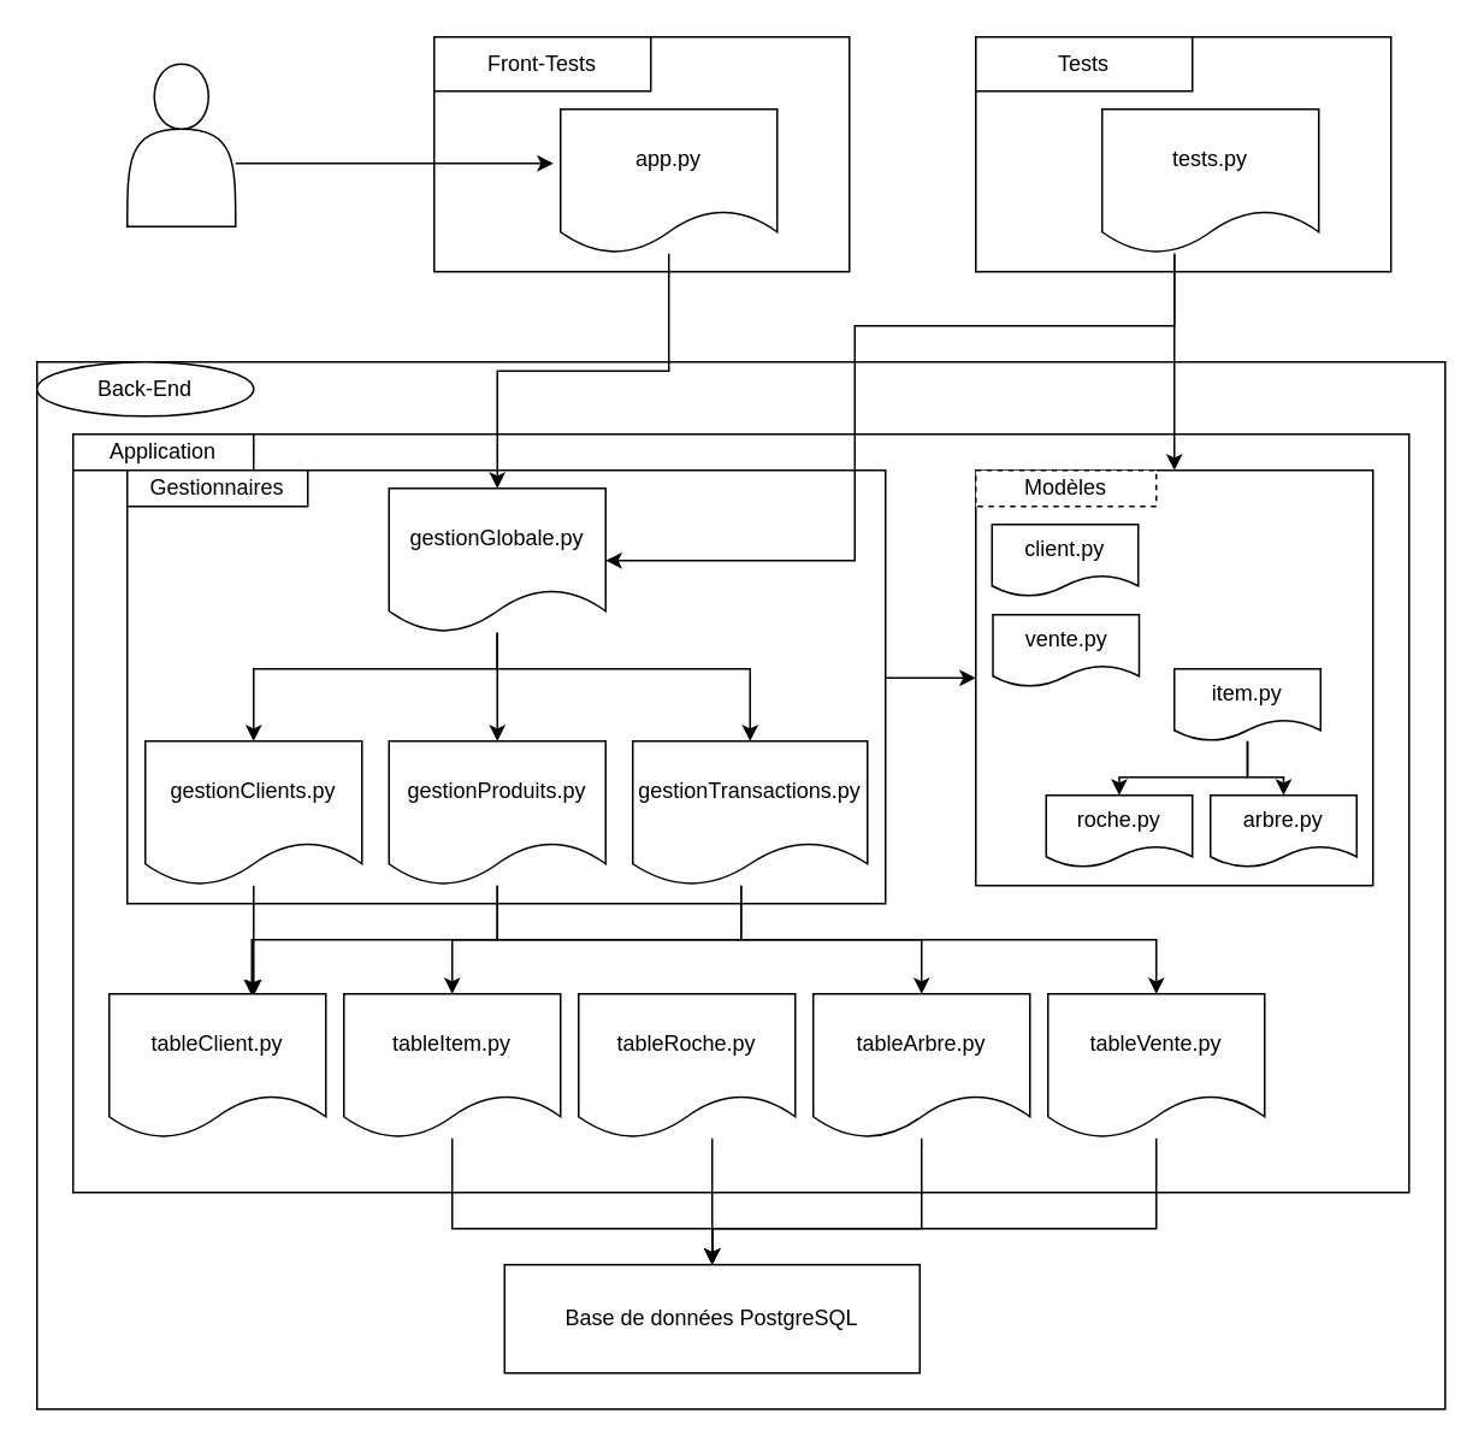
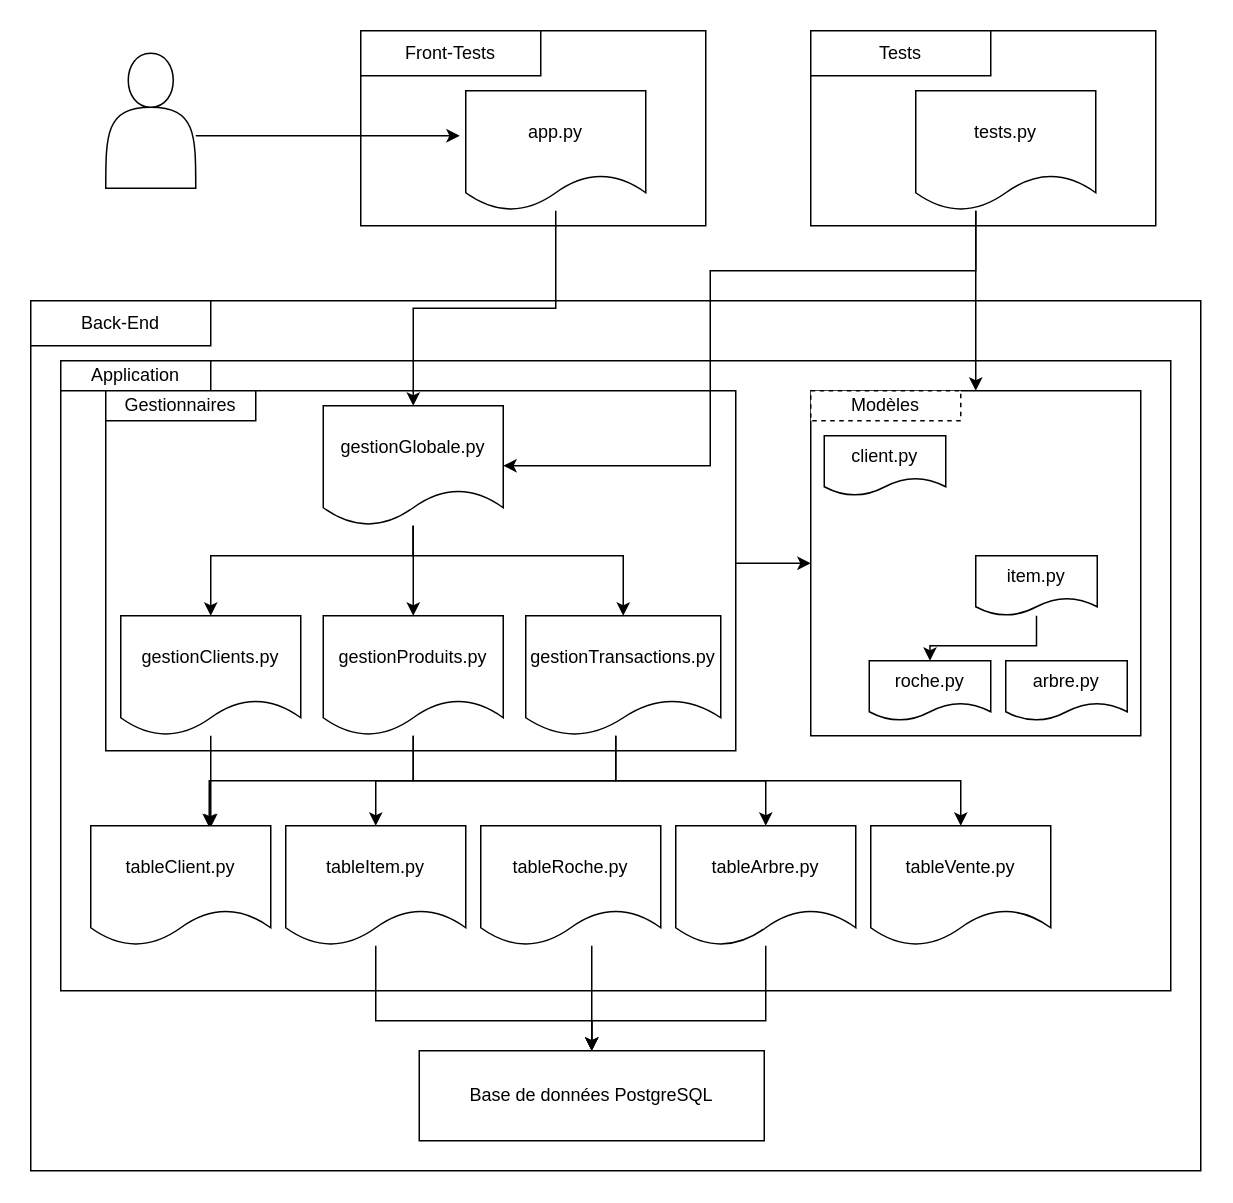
  <mxCell id="0" />
  <mxCell id="1" parent="0" />
  <mxCell id="2" value="" style="rounded=0;whiteSpace=wrap;html=1;" vertex="1" parent="1"><mxGeometry x="20" y="200" width="780" height="580" as="geometry" /></mxCell>
  <mxCell id="3" value="" style="rounded=0;whiteSpace=wrap;html=1;" vertex="1" parent="1"><mxGeometry x="240" y="20" width="230" height="130" as="geometry" /></mxCell>
  <mxCell id="4" value="Front-Tests" style="rounded=0;whiteSpace=wrap;html=1;" vertex="1" parent="1"><mxGeometry x="240" y="20" width="120" height="30" as="geometry" /></mxCell>
- <mxCell id="5" value="Back-End" style="ellipse;whiteSpace=wrap;html=1;" vertex="1" parent="1"><mxGeometry x="20" y="200" width="120" height="30" as="geometry" /></mxCell>
+ <mxCell id="5" value="Back-End" style="rounded=0;whiteSpace=wrap;html=1;" vertex="1" parent="1"><mxGeometry x="20" y="200" width="120" height="30" as="geometry" /></mxCell>
  <mxCell id="6" style="edgeStyle=orthogonalEdgeStyle;rounded=0;orthogonalLoop=1;jettySize=auto;html=1;entryX=-0.033;entryY=0.375;entryDx=0;entryDy=0;entryPerimeter=0;" edge="1" parent="1" source="7" target="8"><mxGeometry relative="1" as="geometry"><Array as="points"><mxPoint x="180" y="90" /><mxPoint x="180" y="90" /></Array></mxGeometry></mxCell>
  <mxCell id="7" value="" style="shape=actor;whiteSpace=wrap;html=1;" vertex="1" parent="1"><mxGeometry x="70" y="35" width="60" height="90" as="geometry" /></mxCell>
  <mxCell id="8" value="&lt;div&gt;app.py&lt;/div&gt;" style="shape=document;whiteSpace=wrap;html=1;boundedLbl=1;" vertex="1" parent="1"><mxGeometry x="310" y="60" width="120" height="80" as="geometry" /></mxCell>
  <mxCell id="9" value="" style="rounded=0;whiteSpace=wrap;html=1;" vertex="1" parent="1"><mxGeometry x="40" y="240" width="740" height="420" as="geometry" /></mxCell>
  <mxCell id="10" value="Base de données PostgreSQL" style="rounded=0;whiteSpace=wrap;html=1;" vertex="1" parent="1"><mxGeometry x="279" y="700" width="230" height="60" as="geometry" /></mxCell>
  <mxCell id="11" style="edgeStyle=orthogonalEdgeStyle;rounded=0;orthogonalLoop=1;jettySize=auto;html=1;" edge="1" parent="1" source="12" target="36"><mxGeometry relative="1" as="geometry"><Array as="points"><mxPoint x="500" y="375" /><mxPoint x="500" y="375" /></Array></mxGeometry></mxCell>
  <mxCell id="12" value="" style="rounded=0;whiteSpace=wrap;html=1;" vertex="1" parent="1"><mxGeometry x="70" y="260" width="420" height="240" as="geometry" /></mxCell>
  <mxCell id="13" value="Application" style="rounded=0;whiteSpace=wrap;html=1;" vertex="1" parent="1"><mxGeometry x="40" y="240" width="100" height="20" as="geometry" /></mxCell>
  <mxCell id="14" style="edgeStyle=orthogonalEdgeStyle;rounded=0;orthogonalLoop=1;jettySize=auto;html=1;entryX=0.5;entryY=0;entryDx=0;entryDy=0;" edge="1" parent="1" source="17" target="20"><mxGeometry relative="1" as="geometry"><Array as="points"><mxPoint x="275" y="370" /><mxPoint x="140" y="370" /></Array></mxGeometry></mxCell>
  <mxCell id="15" style="edgeStyle=orthogonalEdgeStyle;rounded=0;orthogonalLoop=1;jettySize=auto;html=1;entryX=0.5;entryY=0;entryDx=0;entryDy=0;" edge="1" parent="1" source="17" target="23"><mxGeometry relative="1" as="geometry" /></mxCell>
  <mxCell id="16" style="edgeStyle=orthogonalEdgeStyle;rounded=0;orthogonalLoop=1;jettySize=auto;html=1;entryX=0.5;entryY=0;entryDx=0;entryDy=0;" edge="1" parent="1" source="17" target="26"><mxGeometry relative="1" as="geometry"><Array as="points"><mxPoint x="275" y="370" /><mxPoint x="415" y="370" /></Array></mxGeometry></mxCell>
  <mxCell id="17" value="gestionGlobale.py" style="shape=document;whiteSpace=wrap;html=1;boundedLbl=1;" vertex="1" parent="1"><mxGeometry x="215" y="270" width="120" height="80" as="geometry" /></mxCell>
  <mxCell id="18" style="edgeStyle=orthogonalEdgeStyle;rounded=0;orthogonalLoop=1;jettySize=auto;html=1;" edge="1" parent="1" source="8" target="17"><mxGeometry relative="1" as="geometry" /></mxCell>
  <mxCell id="19" style="edgeStyle=orthogonalEdgeStyle;rounded=0;orthogonalLoop=1;jettySize=auto;html=1;entryX=0.667;entryY=0.013;entryDx=0;entryDy=0;entryPerimeter=0;" edge="1" parent="1" source="20" target="27"><mxGeometry relative="1" as="geometry"><Array as="points"><mxPoint x="140" y="530" /><mxPoint x="140" y="530" /></Array></mxGeometry></mxCell>
  <mxCell id="20" value="gestionClients.py" style="shape=document;whiteSpace=wrap;html=1;boundedLbl=1;" vertex="1" parent="1"><mxGeometry x="80" y="410" width="120" height="80" as="geometry" /></mxCell>
  <mxCell id="21" style="edgeStyle=orthogonalEdgeStyle;rounded=0;orthogonalLoop=1;jettySize=auto;html=1;entryX=0.5;entryY=0;entryDx=0;entryDy=0;" edge="1" parent="1" source="23" target="29"><mxGeometry relative="1" as="geometry" /></mxCell>
  <mxCell id="22" style="edgeStyle=orthogonalEdgeStyle;rounded=0;orthogonalLoop=1;jettySize=auto;html=1;entryX=0.5;entryY=0;entryDx=0;entryDy=0;" edge="1" parent="1" source="23" target="33"><mxGeometry relative="1" as="geometry"><Array as="points"><mxPoint x="275" y="520" /><mxPoint x="510" y="520" /></Array></mxGeometry></mxCell>
  <mxCell id="23" value="gestionProduits.py" style="shape=document;whiteSpace=wrap;html=1;boundedLbl=1;" vertex="1" parent="1"><mxGeometry x="215" y="410" width="120" height="80" as="geometry" /></mxCell>
  <mxCell id="24" style="edgeStyle=orthogonalEdgeStyle;rounded=0;orthogonalLoop=1;jettySize=auto;html=1;entryX=0.5;entryY=0;entryDx=0;entryDy=0;" edge="1" parent="1" source="26" target="35"><mxGeometry relative="1" as="geometry"><Array as="points"><mxPoint x="410" y="520" /><mxPoint x="640" y="520" /></Array></mxGeometry></mxCell>
  <mxCell id="25" style="edgeStyle=orthogonalEdgeStyle;rounded=0;orthogonalLoop=1;jettySize=auto;html=1;entryX=0.658;entryY=0.013;entryDx=0;entryDy=0;entryPerimeter=0;" edge="1" parent="1" source="26" target="27"><mxGeometry relative="1" as="geometry"><Array as="points"><mxPoint x="410" y="520" /><mxPoint x="139" y="520" /></Array></mxGeometry></mxCell>
  <mxCell id="26" value="gestionTransactions.py" style="shape=document;whiteSpace=wrap;html=1;boundedLbl=1;" vertex="1" parent="1"><mxGeometry x="350" y="410" width="130" height="80" as="geometry" /></mxCell>
  <mxCell id="27" value="tableClient.py" style="shape=document;whiteSpace=wrap;html=1;boundedLbl=1;" vertex="1" parent="1"><mxGeometry x="60" y="550" width="120" height="80" as="geometry" /></mxCell>
  <mxCell id="28" style="edgeStyle=orthogonalEdgeStyle;rounded=0;orthogonalLoop=1;jettySize=auto;html=1;" edge="1" parent="1" source="29" target="10"><mxGeometry relative="1" as="geometry"><Array as="points"><mxPoint x="250" y="680" /><mxPoint x="394" y="680" /></Array></mxGeometry></mxCell>
  <mxCell id="29" value="tableItem.py" style="shape=document;whiteSpace=wrap;html=1;boundedLbl=1;" vertex="1" parent="1"><mxGeometry x="190" y="550" width="120" height="80" as="geometry" /></mxCell>
  <mxCell id="30" style="edgeStyle=orthogonalEdgeStyle;rounded=0;orthogonalLoop=1;jettySize=auto;html=1;" edge="1" parent="1" source="31" target="10"><mxGeometry relative="1" as="geometry"><Array as="points"><mxPoint x="394" y="650" /><mxPoint x="394" y="650" /></Array></mxGeometry></mxCell>
  <mxCell id="31" value="tableRoche.py" style="shape=document;whiteSpace=wrap;html=1;boundedLbl=1;" vertex="1" parent="1"><mxGeometry x="320" y="550" width="120" height="80" as="geometry" /></mxCell>
  <mxCell id="32" style="edgeStyle=orthogonalEdgeStyle;rounded=0;orthogonalLoop=1;jettySize=auto;html=1;" edge="1" parent="1" source="33" target="10"><mxGeometry relative="1" as="geometry"><Array as="points"><mxPoint x="510" y="680" /><mxPoint x="394" y="680" /></Array></mxGeometry></mxCell>
  <mxCell id="33" value="tableArbre.py" style="shape=document;whiteSpace=wrap;html=1;boundedLbl=1;" vertex="1" parent="1"><mxGeometry x="450" y="550" width="120" height="80" as="geometry" /></mxCell>
- <mxCell id="34" style="edgeStyle=orthogonalEdgeStyle;rounded=0;orthogonalLoop=1;jettySize=auto;html=1;" edge="1" parent="1" source="35" target="10"><mxGeometry relative="1" as="geometry"><Array as="points"><mxPoint x="640" y="680" /><mxPoint x="394" y="680" /></Array></mxGeometry></mxCell>
  <mxCell id="35" value="tableVente.py" style="shape=document;whiteSpace=wrap;html=1;boundedLbl=1;" vertex="1" parent="1"><mxGeometry x="580" y="550" width="120" height="80" as="geometry" /></mxCell>
  <mxCell id="36" value="" style="rounded=0;whiteSpace=wrap;html=1;" vertex="1" parent="1"><mxGeometry x="540" y="260" width="220" height="230" as="geometry" /></mxCell>
  <mxCell id="37" value="Modèles" style="rounded=0;whiteSpace=wrap;html=1;dashed=1;" vertex="1" parent="1"><mxGeometry x="540" y="260" width="100" height="20" as="geometry" /></mxCell>
  <mxCell id="38" value="&lt;div&gt;client.py&lt;/div&gt;" style="shape=document;whiteSpace=wrap;html=1;boundedLbl=1;" vertex="1" parent="1"><mxGeometry x="549" y="290" width="81" height="40" as="geometry" /></mxCell>
- <mxCell id="39" value="&lt;div&gt;vente.py&lt;/div&gt;" style="shape=document;whiteSpace=wrap;html=1;boundedLbl=1;" vertex="1" parent="1"><mxGeometry x="549.5" y="340" width="81" height="40" as="geometry" /></mxCell>
  <mxCell id="40" style="edgeStyle=orthogonalEdgeStyle;rounded=0;orthogonalLoop=1;jettySize=auto;html=1;entryX=0.5;entryY=0;entryDx=0;entryDy=0;" edge="1" parent="1" source="42" target="44"><mxGeometry relative="1" as="geometry"><Array as="points"><mxPoint x="691" y="430" /><mxPoint x="620" y="430" /></Array></mxGeometry></mxCell>
- <mxCell id="41" style="edgeStyle=orthogonalEdgeStyle;rounded=0;orthogonalLoop=1;jettySize=auto;html=1;entryX=0.5;entryY=0;entryDx=0;entryDy=0;" edge="1" parent="1" source="42" target="43"><mxGeometry relative="1" as="geometry"><Array as="points"><mxPoint x="691" y="430" /><mxPoint x="711" y="430" /></Array></mxGeometry></mxCell>
  <mxCell id="42" value="&lt;div&gt;item.py&lt;/div&gt;" style="shape=document;whiteSpace=wrap;html=1;boundedLbl=1;" vertex="1" parent="1"><mxGeometry x="650" y="370" width="81" height="40" as="geometry" /></mxCell>
  <mxCell id="43" value="&lt;div&gt;arbre.py&lt;/div&gt;" style="shape=document;whiteSpace=wrap;html=1;boundedLbl=1;" vertex="1" parent="1"><mxGeometry x="670" y="440" width="81" height="40" as="geometry" /></mxCell>
  <mxCell id="44" value="&lt;div&gt;roche.py&lt;/div&gt;" style="shape=document;whiteSpace=wrap;html=1;boundedLbl=1;" vertex="1" parent="1"><mxGeometry x="579" y="440" width="81" height="40" as="geometry" /></mxCell>
  <mxCell id="45" value="Gestionnaires" style="rounded=0;whiteSpace=wrap;html=1;" vertex="1" parent="1"><mxGeometry x="70" y="260" width="100" height="20" as="geometry" /></mxCell>
  <mxCell id="46" value="" style="rounded=0;whiteSpace=wrap;html=1;" vertex="1" parent="1"><mxGeometry x="540" y="20" width="230" height="130" as="geometry" /></mxCell>
  <mxCell id="47" value="Tests" style="rounded=0;whiteSpace=wrap;html=1;" vertex="1" parent="1"><mxGeometry x="540" y="20" width="120" height="30" as="geometry" /></mxCell>
  <mxCell id="48" style="edgeStyle=orthogonalEdgeStyle;rounded=0;orthogonalLoop=1;jettySize=auto;html=1;entryX=1;entryY=0.5;entryDx=0;entryDy=0;" edge="1" parent="1" source="50" target="17"><mxGeometry relative="1" as="geometry"><Array as="points"><mxPoint x="650" y="180" /><mxPoint x="473" y="180" /><mxPoint x="473" y="310" /></Array></mxGeometry></mxCell>
  <mxCell id="49" style="edgeStyle=orthogonalEdgeStyle;rounded=0;orthogonalLoop=1;jettySize=auto;html=1;" edge="1" parent="1" source="50" target="36"><mxGeometry relative="1" as="geometry"><Array as="points"><mxPoint x="650" y="160" /><mxPoint x="650" y="160" /></Array></mxGeometry></mxCell>
  <mxCell id="50" value="tests.py" style="shape=document;whiteSpace=wrap;html=1;boundedLbl=1;" vertex="1" parent="1"><mxGeometry x="610" y="60" width="120" height="80" as="geometry" /></mxCell>
